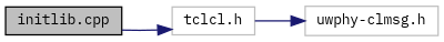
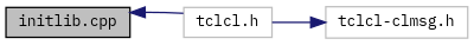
  digraph {
    fontname="IBM Plex Mono"
    rankdir=LR
    node [color=grey75 fillcolor=white fontname="IBM Plex Mono" fontsize=10 shape=record style=filled]
    edge [color=midnightblue fontname="IBM Plex Mono" fontsize=10 labelfontname=Helvetica labelfontsize=10 style=solid]
    n1 [color=black fillcolor=grey75 fontcolor=black height=0.2 label="initlib.cpp" width=0.4]
    n2 [height=0.2 label="tclcl.h" width=0.4]
-   n3 [height=0.2 label="uwphy-clmsg.h" width=0.4]
-   n1 -> n2
+   n3 [height=0.2 label="tclcl-clmsg.h" width=0.4]
+   n2 -> n1
    n2 -> n3
  }
